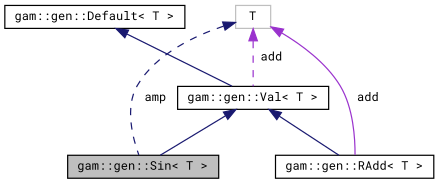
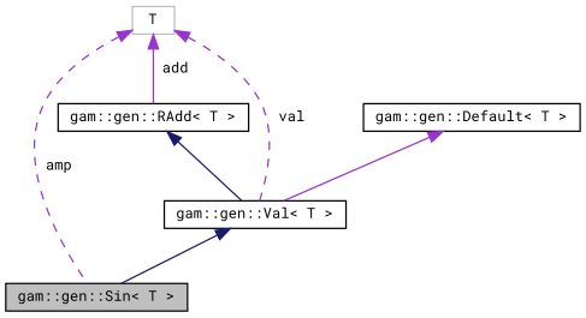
  digraph {
    fontname="Roboto Mono"
    node [color=black fontname="Roboto Mono" fontsize=10 shape=record]
    edge [color=midnightblue dir=back fontname="Roboto Mono" fontsize=10 labelfontname="FreeSans.ttf" labelfontsize=10 style=solid]
    n1 [fillcolor=grey75 fontcolor=black height=0.2 label="gam::gen::Sin\< T \>" style=filled width=0.4]
    n2 [height=0.2 label="gam::gen::RAdd\< T \>" width=0.4]
    n3 [height=0.2 label="gam::gen::Val\< T \>" width=0.4]
    n4 [height=0.2 label="gam::gen::Default\< T \>" width=0.4]
    n5 [color=grey75 height=0.2 label=T width=0.4]
    n3 -> n1
-   n3 -> n2
-   n4 -> n3
-   n5 -> n1 [label=" amp" style=dashed]
+   n2 -> n3
+   n4 -> n3 [color=darkorchid3]
+   n5 -> n1 [color=darkorchid3 label=" amp" style=dashed]
    n5 -> n2 [color=darkorchid3 label=" add"]
-   n5 -> n3 [color=darkorchid3 label=" add" style=dashed]
+   n5 -> n3 [color=darkorchid3 label=" val" style=dashed]
  }
